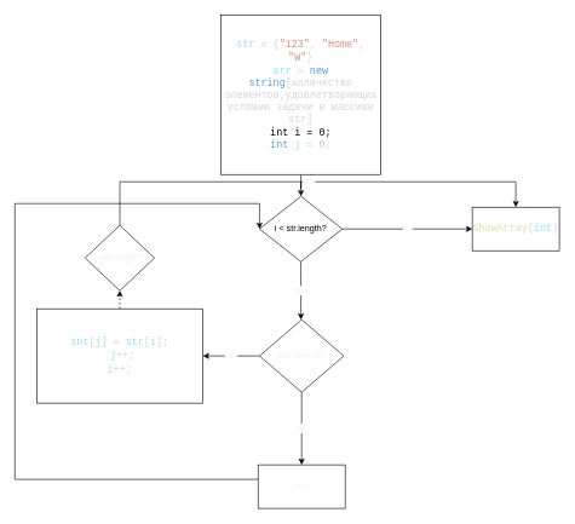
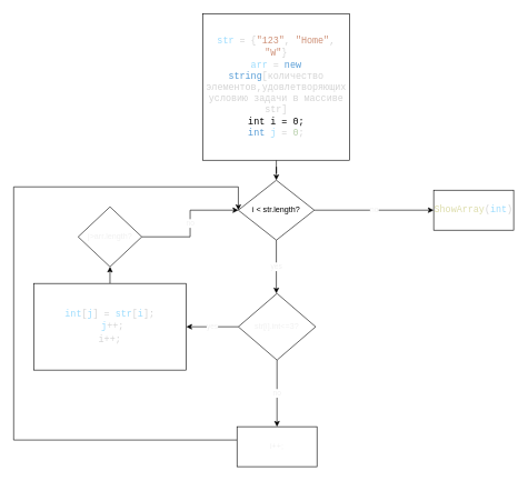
  <mxCell id="0" />
  <mxCell id="1" parent="0" />
  <mxCell id="2" value="" style="edgeStyle=orthogonalEdgeStyle;rounded=0;orthogonalLoop=1;jettySize=auto;html=1;fontColor=#F0F0F0;" edge="1" parent="1" source="3" target="6"><mxGeometry relative="1" as="geometry" /></mxCell>
  <mxCell id="3" value="&lt;div style=&quot;color: rgb(212, 212, 212); font-family: Consolas, &amp;quot;Courier New&amp;quot;, monospace; font-size: 14px; line-height: 19px;&quot;&gt;&lt;span style=&quot;color: rgb(156, 220, 254);&quot;&gt;str&lt;/span&gt;&amp;nbsp;= {&lt;span style=&quot;color: rgb(206, 145, 120);&quot;&gt;&quot;123&quot;&lt;/span&gt;, &lt;span style=&quot;color: rgb(206, 145, 120);&quot;&gt;&quot;Home&quot;&lt;/span&gt;, &lt;span style=&quot;color: rgb(206, 145, 120);&quot;&gt;&quot;W&quot;&lt;/span&gt;}&lt;/div&gt;&lt;span style=&quot;font-family: Consolas, &amp;quot;Courier New&amp;quot;, monospace; font-size: 14px; color: rgb(156, 220, 254);&quot;&gt;arr&lt;/span&gt;&lt;span style=&quot;color: rgb(212, 212, 212); font-family: Consolas, &amp;quot;Courier New&amp;quot;, monospace; font-size: 14px;&quot;&gt;&amp;nbsp;&lt;/span&gt;&lt;span style=&quot;color: rgb(212, 212, 212); font-family: Consolas, &amp;quot;Courier New&amp;quot;, monospace; font-size: 14px;&quot;&gt;=&lt;/span&gt;&lt;span style=&quot;color: rgb(212, 212, 212); font-family: Consolas, &amp;quot;Courier New&amp;quot;, monospace; font-size: 14px;&quot;&gt; &lt;/span&gt;&lt;span style=&quot;font-family: Consolas, &amp;quot;Courier New&amp;quot;, monospace; font-size: 14px; color: rgb(86, 156, 214);&quot;&gt;new&lt;/span&gt;&lt;span style=&quot;color: rgb(212, 212, 212); font-family: Consolas, &amp;quot;Courier New&amp;quot;, monospace; font-size: 14px;&quot;&gt; &lt;/span&gt;&lt;span style=&quot;font-family: Consolas, &amp;quot;Courier New&amp;quot;, monospace; font-size: 14px; color: rgb(86, 156, 214);&quot;&gt;string&lt;/span&gt;&lt;span style=&quot;color: rgb(212, 212, 212); font-family: Consolas, &amp;quot;Courier New&amp;quot;, monospace; font-size: 14px;&quot;&gt;[количество элементов,удовлетворяющих условию задачи в массиве str&lt;/span&gt;&lt;span style=&quot;color: rgb(212, 212, 212); font-family: Consolas, &amp;quot;Courier New&amp;quot;, monospace; font-size: 14px;&quot;&gt;]&lt;br&gt;&lt;/span&gt;&lt;span style=&quot;font-family: Consolas, &amp;quot;Courier New&amp;quot;, monospace; font-size: 14px;&quot;&gt;int i = 0;&lt;br&gt;&lt;/span&gt;&lt;div style=&quot;color: rgb(212, 212, 212); font-family: Consolas, &amp;quot;Courier New&amp;quot;, monospace; font-size: 14px; line-height: 19px;&quot;&gt;&lt;span style=&quot;color: rgb(86, 156, 214);&quot;&gt;int&lt;/span&gt; &lt;span style=&quot;color: rgb(156, 220, 254);&quot;&gt;j&lt;/span&gt; = &lt;span style=&quot;color: rgb(181, 206, 168);&quot;&gt;0&lt;/span&gt;;&lt;/div&gt;" style="whiteSpace=wrap;html=1;aspect=fixed;" vertex="1" parent="1"><mxGeometry x="304" y="20" width="220" height="220" as="geometry" /></mxCell>
  <mxCell id="4" value="no" style="edgeStyle=orthogonalEdgeStyle;rounded=0;orthogonalLoop=1;jettySize=auto;html=1;fontColor=#F0F0F0;" edge="1" parent="1" source="6" target="7"><mxGeometry relative="1" as="geometry" /></mxCell>
  <mxCell id="5" value="yes" style="edgeStyle=orthogonalEdgeStyle;rounded=0;orthogonalLoop=1;jettySize=auto;html=1;fontColor=#F0F0F0;" edge="1" parent="1" source="6"><mxGeometry relative="1" as="geometry"><mxPoint x="414" y="440" as="targetPoint" /></mxGeometry></mxCell>
  <mxCell id="6" value="i &amp;lt; str.length?" style="rhombus;whiteSpace=wrap;html=1;" vertex="1" parent="1"><mxGeometry x="357" y="270" width="114" height="90" as="geometry" /></mxCell>
  <mxCell id="7" value="&lt;div style=&quot;color: rgb(212, 212, 212); font-family: Consolas, &amp;quot;Courier New&amp;quot;, monospace; font-size: 14px; line-height: 19px;&quot;&gt;&lt;span style=&quot;color: rgb(220, 220, 170);&quot;&gt;ShowArray&lt;/span&gt;(&lt;span style=&quot;color: rgb(156, 220, 254);&quot;&gt;int&lt;/span&gt;)&lt;/div&gt;" style="whiteSpace=wrap;html=1;" vertex="1" parent="1"><mxGeometry x="650" y="285" width="120" height="60" as="geometry" /></mxCell>
  <mxCell id="8" value="yes" style="edgeStyle=orthogonalEdgeStyle;rounded=0;orthogonalLoop=1;jettySize=auto;html=1;fontColor=#F0F0F0;" edge="1" parent="1" source="10" target="12"><mxGeometry relative="1" as="geometry" /></mxCell>
  <mxCell id="9" value="no" style="edgeStyle=orthogonalEdgeStyle;rounded=0;orthogonalLoop=1;jettySize=auto;html=1;fontColor=#F0F0F0;" edge="1" parent="1" source="10" target="14"><mxGeometry relative="1" as="geometry" /></mxCell>
  <mxCell id="10" value="str[i].int&amp;lt;=3?" style="rhombus;whiteSpace=wrap;html=1;labelBackgroundColor=none;fontColor=#F0F0F0;" vertex="1" parent="1"><mxGeometry x="357" y="440" width="116" height="100" as="geometry" /></mxCell>
- <mxCell id="11" value="" style="edgeStyle=orthogonalEdgeStyle;rounded=0;orthogonalLoop=1;jettySize=auto;html=1;fontColor=#F0F0F0;dashed=1;" edge="1" parent="1" source="12" target="17"><mxGeometry relative="1" as="geometry" /></mxCell>
+ <mxCell id="11" value="" style="edgeStyle=orthogonalEdgeStyle;rounded=0;orthogonalLoop=1;jettySize=auto;html=1;fontColor=#F0F0F0;" edge="1" parent="1" source="12" target="17"><mxGeometry relative="1" as="geometry" /></mxCell>
  <mxCell id="12" value="&lt;div style=&quot;color: rgb(212, 212, 212); font-family: Consolas, &amp;quot;Courier New&amp;quot;, monospace; font-size: 14px; line-height: 19px;&quot;&gt;&lt;span style=&quot;color: rgb(156, 220, 254);&quot;&gt;int&lt;/span&gt;[&lt;span style=&quot;color: rgb(156, 220, 254);&quot;&gt;j&lt;/span&gt;] = &lt;span style=&quot;color: rgb(156, 220, 254);&quot;&gt;str&lt;/span&gt;[&lt;span style=&quot;color: rgb(156, 220, 254);&quot;&gt;i&lt;/span&gt;];&lt;/div&gt;&lt;div style=&quot;color: rgb(212, 212, 212); font-family: Consolas, &amp;quot;Courier New&amp;quot;, monospace; font-size: 14px; line-height: 19px;&quot;&gt;&lt;div style=&quot;line-height: 19px;&quot;&gt;&amp;nbsp;&lt;span style=&quot;color: #9cdcfe;&quot;&gt;j&lt;/span&gt;++;&lt;/div&gt;&lt;div style=&quot;line-height: 19px;&quot;&gt;i++;&lt;/div&gt;&lt;/div&gt;" style="whiteSpace=wrap;html=1;fontColor=#F0F0F0;labelBackgroundColor=none;" vertex="1" parent="1"><mxGeometry x="50" y="425" width="229" height="130" as="geometry" /></mxCell>
  <mxCell id="13" value="" style="edgeStyle=orthogonalEdgeStyle;rounded=0;orthogonalLoop=1;jettySize=auto;html=1;fontColor=#F0F0F0;entryX=0;entryY=0.5;entryDx=0;entryDy=0;" edge="1" parent="1" source="14" target="6"><mxGeometry relative="1" as="geometry"><mxPoint x="275" y="670" as="targetPoint" /><Array as="points"><mxPoint x="20" y="660" /><mxPoint x="20" y="280" /><mxPoint x="357" y="280" /></Array></mxGeometry></mxCell>
  <mxCell id="14" value="i++;" style="whiteSpace=wrap;html=1;fontColor=#F0F0F0;labelBackgroundColor=none;" vertex="1" parent="1"><mxGeometry x="355" y="640" width="120" height="60" as="geometry" /></mxCell>
- <mxCell id="15" value="yes" style="edgeStyle=orthogonalEdgeStyle;rounded=0;orthogonalLoop=1;jettySize=auto;html=1;fontColor=#F0F0F0;entryX=0.5;entryY=0;entryDx=0;entryDy=0;" edge="1" parent="1" source="17" target="7"><mxGeometry relative="1" as="geometry"><mxPoint x="280" y="355" as="targetPoint" /><Array as="points"><mxPoint x="165" y="250" /><mxPoint x="710" y="250" /></Array></mxGeometry></mxCell>
+ <mxCell id="16" value="no" style="edgeStyle=orthogonalEdgeStyle;rounded=0;orthogonalLoop=1;jettySize=auto;html=1;fontColor=#F0F0F0;entryX=0;entryY=0.5;entryDx=0;entryDy=0;" edge="1" parent="1" source="17" target="6"><mxGeometry relative="1" as="geometry"><mxPoint x="164.5" y="215" as="targetPoint" /></mxGeometry></mxCell>
  <mxCell id="17" value="j&amp;gt;arr.length?" style="rhombus;whiteSpace=wrap;html=1;fontColor=#F0F0F0;labelBackgroundColor=none;" vertex="1" parent="1"><mxGeometry x="116.75" y="310" width="95.5" height="90" as="geometry" /></mxCell>
